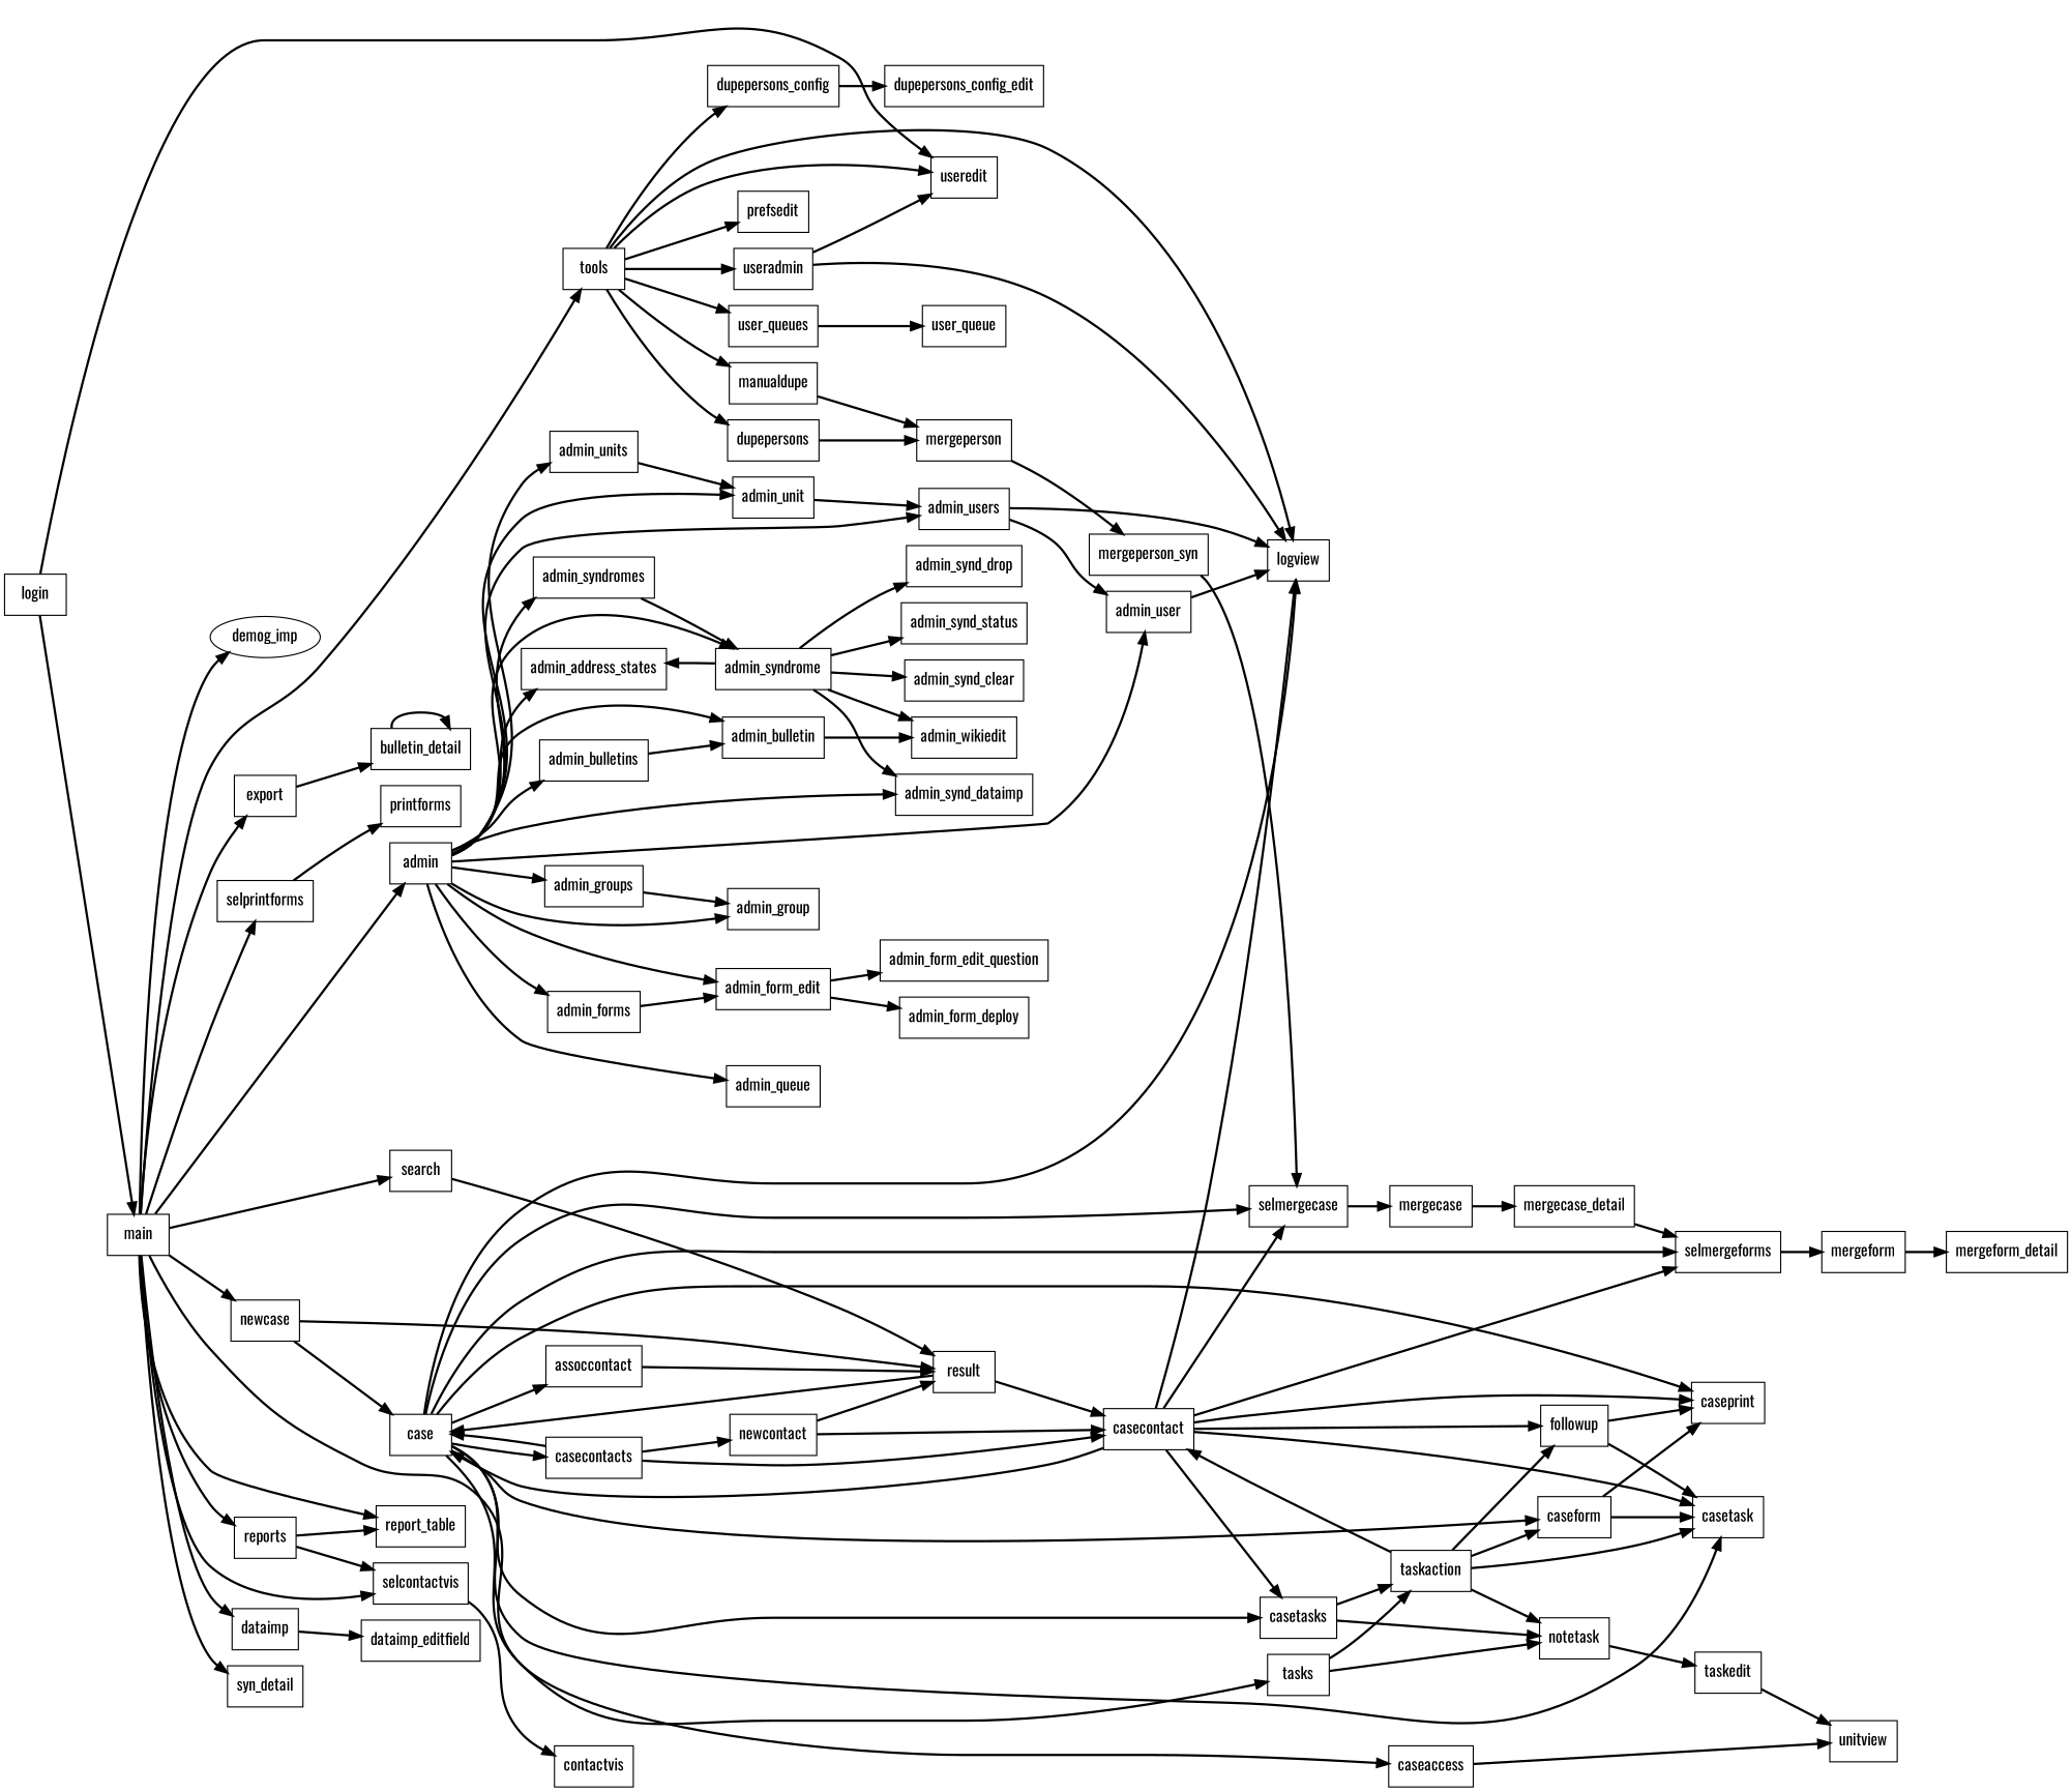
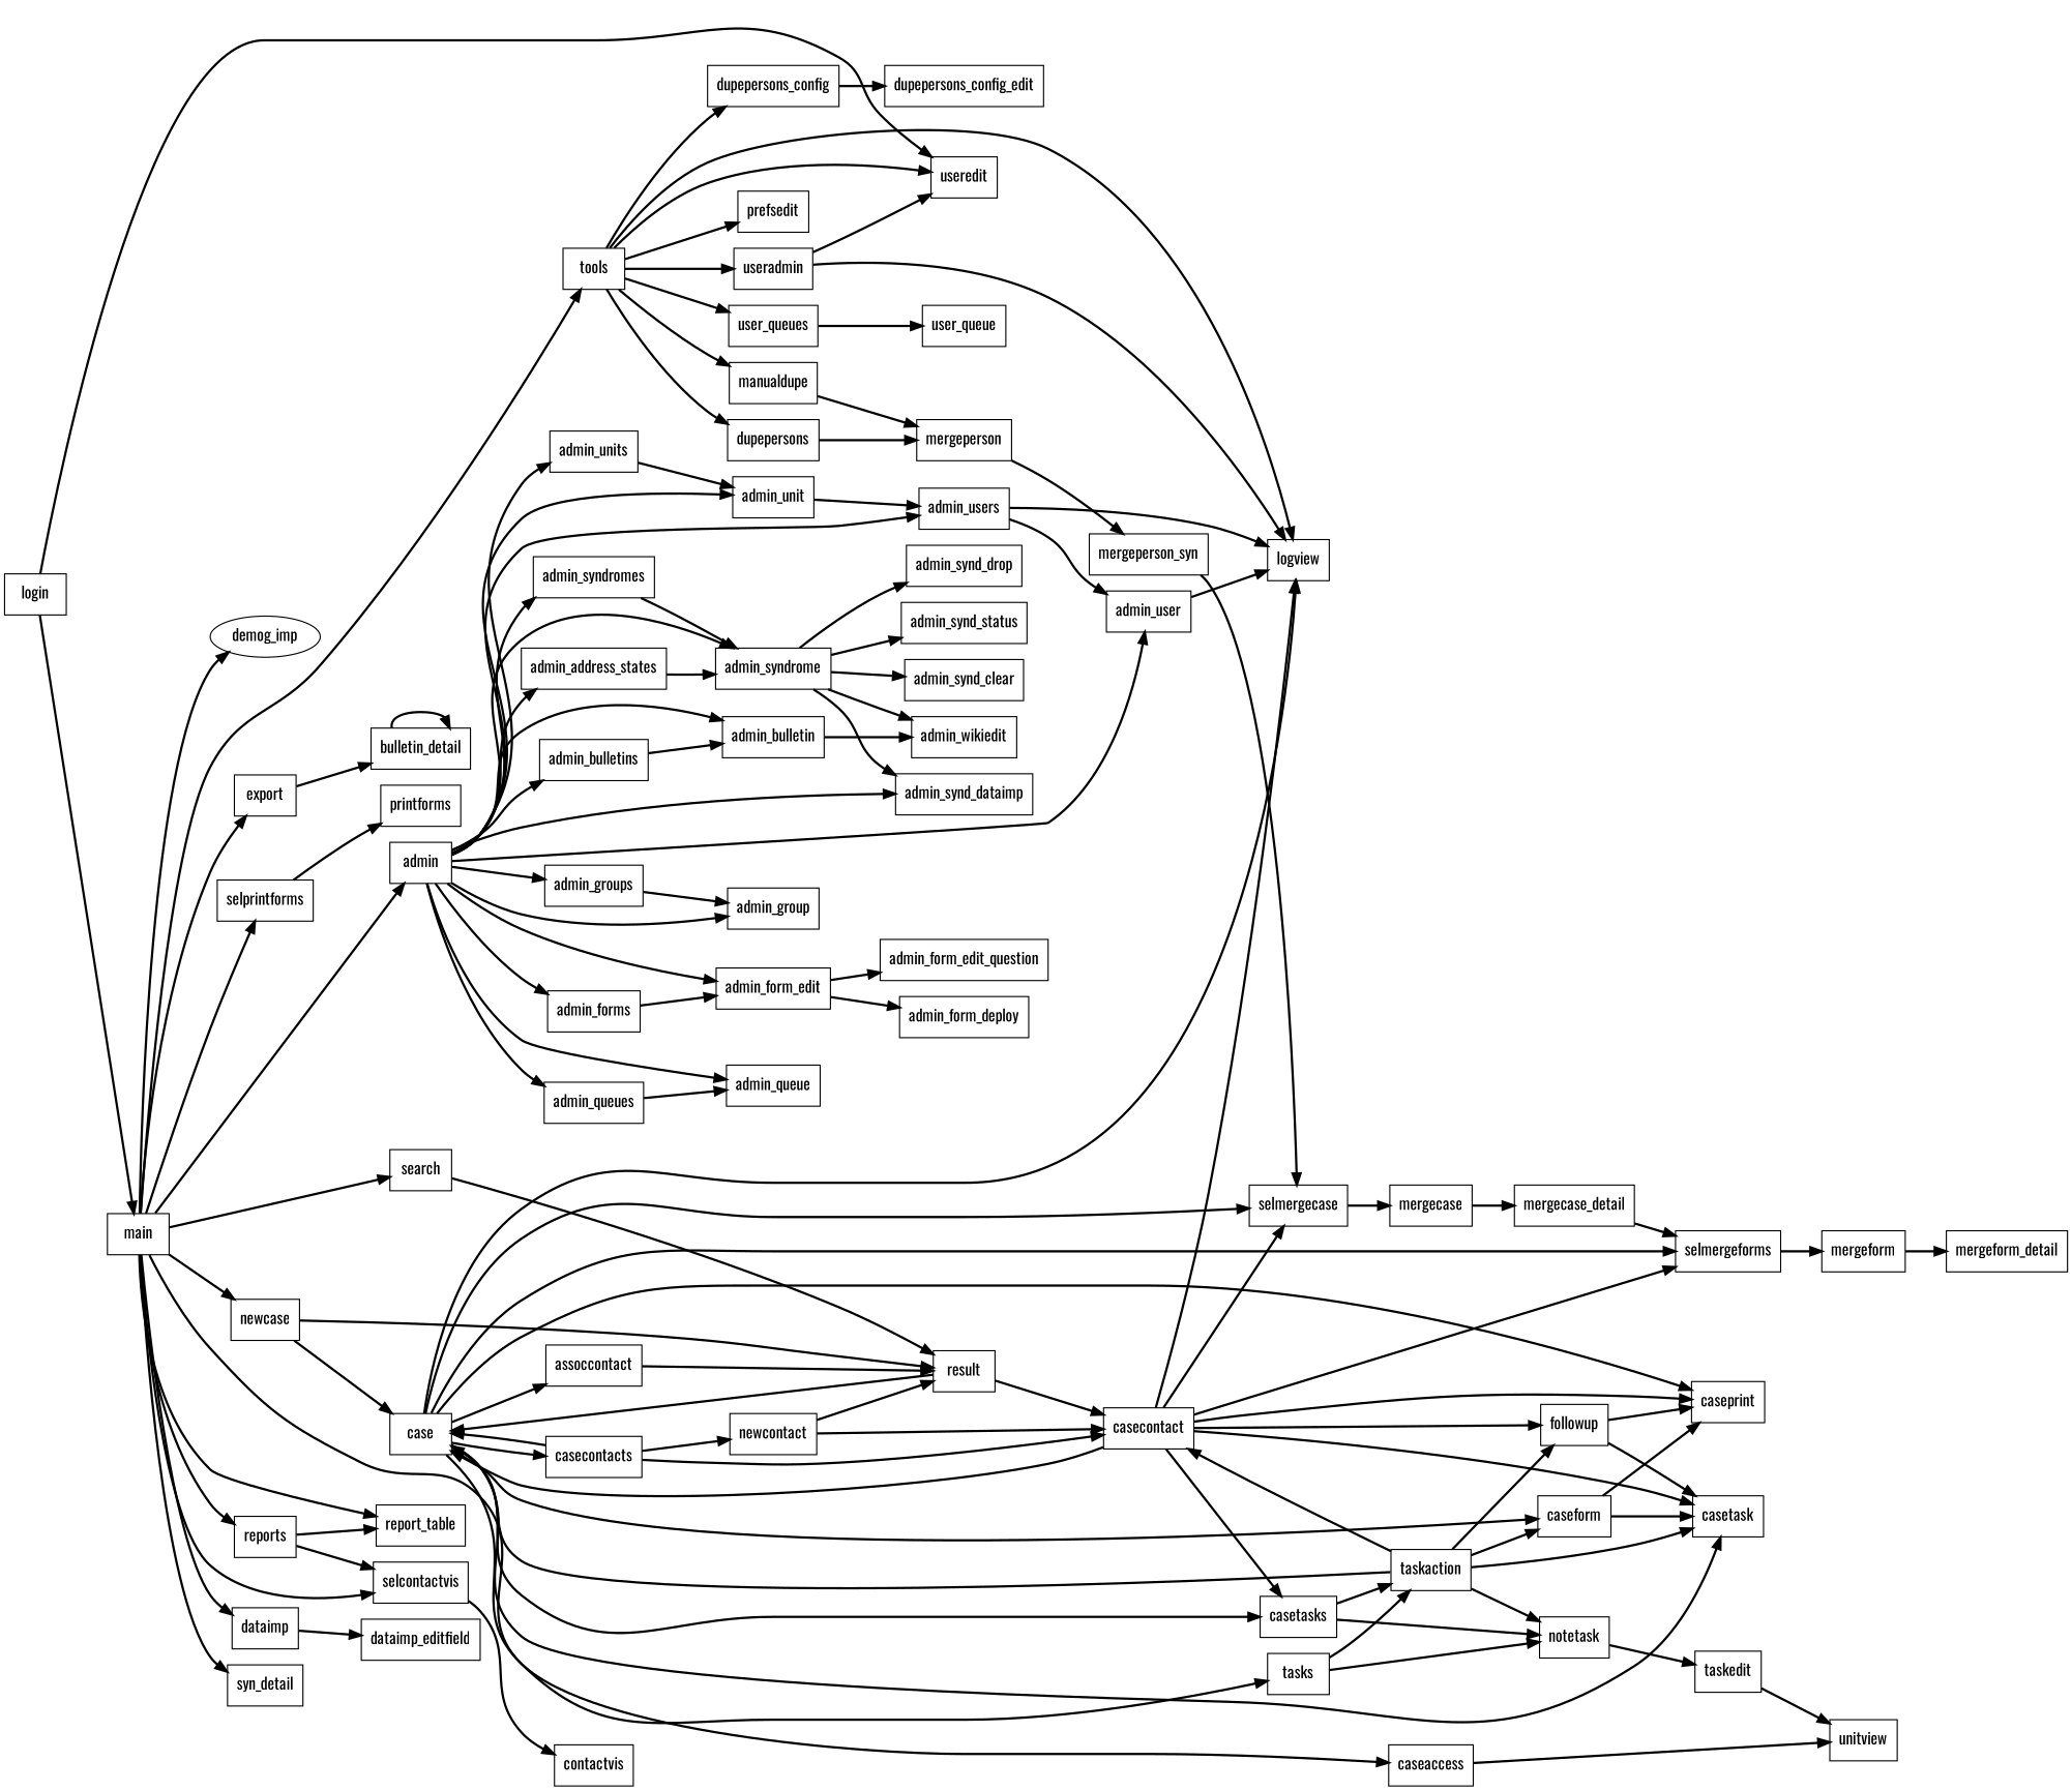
  digraph {
    fontname=Oswald
    mclimit=16
    nodesep=.2
    pack=true
    rankdir=LR
    splines=true
    node [fontname=Oswald shape=box]
    edge [fontname=Oswald style=bold weight=1]
    admin
    admin_address_states
    admin_bulletin
    admin_bulletins
    admin_form_edit
    admin_forms
    admin_group
    admin_groups
    admin_queue
+   admin_queues
    n11 [label=admin_synd_dataimp]
    admin_syndrome
    admin_syndromes
    admin_unit
    admin_units
    admin_user
    admin_users
    admin_wikiedit
    admin_form_deploy
    admin_form_edit_question
    admin_synd_clear
    admin_synd_drop
    admin_synd_status
    logview
    assoccontact
    result
    case
    casecontact
    bulletin_detail
    caseaccess
    casecontacts
    caseform
    caseprint
    casetask
    casetasks
    selmergecase
    selmergeforms
    unitview
    newcontact
    notetask
    taskaction
    mergecase
    mergeform
    followup
    taskedit
    dataimp
    dataimp_editfield
    dupepersons
    mergeperson
    n50 [label=mergeperson_syn]
    dupepersons_config
    dupepersons_config_edit
    export
    login
    main
    useredit
    newcase
    reports
    report_table
    search
    selcontactvis
    selprintforms
    syn_detail
    tasks
    tools
    demog_imp [shape=ellipse]
    contactvis
    printforms
    manualdupe
    prefsedit
    useradmin
    user_queues
    mergecase_detail
    mergeform_detail
    user_queue
    admin -> admin_address_states
    admin -> admin_bulletin
    admin -> admin_bulletins
    admin -> admin_form_edit
    admin -> admin_forms
    admin -> admin_group
    admin -> admin_groups
    admin -> admin_queue
+   admin -> admin_queues
    admin -> n11
    admin -> admin_syndrome
    admin -> admin_syndromes
    admin -> admin_unit
    admin -> admin_units
    admin -> admin_user
    admin -> admin_users
    admin_bulletin -> admin_wikiedit
    admin_bulletins -> admin_bulletin
    admin_form_edit -> admin_form_deploy
    admin_form_edit -> admin_form_edit_question
    admin_forms -> admin_form_edit
    admin_groups -> admin_group
-   admin_syndrome -> admin_address_states
+   admin_queues -> admin_queue
+   admin_address_states -> admin_syndrome
    admin_syndrome -> n11
    admin_syndrome -> admin_wikiedit
    admin_syndrome -> admin_synd_clear
    admin_syndrome -> admin_synd_drop
    admin_syndrome -> admin_synd_status
    admin_syndromes -> admin_syndrome
    admin_unit -> admin_users
    admin_units -> admin_unit
    admin_user -> logview
    admin_users -> admin_user
    admin_users -> logview
    assoccontact -> result
    result -> case
    result -> casecontact
    case -> logview
    case -> assoccontact
    case -> caseaccess
    case -> casecontacts
    case -> caseform
    case -> caseprint
    case -> casetask
    case -> casetasks
    case -> selmergecase
    case -> selmergeforms
    casecontact -> logview
    casecontact -> case
    casecontact -> caseprint
    casecontact -> casetask
    casecontact -> casetasks
    casecontact -> selmergecase
    casecontact -> selmergeforms
    casecontact -> followup
    bulletin_detail -> bulletin_detail
    caseaccess -> unitview
    casecontacts -> case
    casecontacts -> casecontact
    casecontacts -> newcontact
    caseform -> caseprint
    caseform -> casetask
    casetasks -> notetask
    casetasks -> taskaction
    selmergecase -> mergecase
    selmergeforms -> mergeform
    newcontact -> result
    newcontact -> casecontact
    notetask -> taskedit
+   taskaction -> case
    taskaction -> casecontact
    taskaction -> caseform
    taskaction -> casetask
    taskaction -> notetask
    taskaction -> followup
    mergecase -> mergecase_detail
    mergeform -> mergeform_detail
    followup -> caseprint
    followup -> casetask
    taskedit -> unitview
    dataimp -> dataimp_editfield
    dupepersons -> mergeperson
    mergeperson -> n50
    n50 -> selmergecase
    dupepersons_config -> dupepersons_config_edit
    export -> bulletin_detail
    login -> main
    login -> useredit
    main -> admin
    main -> dataimp
    main -> export
    main -> newcase
    main -> reports
    main -> report_table
    main -> search
    main -> selcontactvis
    main -> selprintforms
    main -> syn_detail
    main -> tasks
    main -> tools
    main -> demog_imp
    newcase -> result
    newcase -> case
    reports -> report_table
    reports -> selcontactvis
    search -> result
    selcontactvis -> contactvis
    selprintforms -> printforms
    tasks -> notetask
    tasks -> taskaction
    tools -> logview
    tools -> dupepersons
    tools -> dupepersons_config
    tools -> useredit
    tools -> manualdupe
    tools -> prefsedit
    tools -> useradmin
    tools -> user_queues
    manualdupe -> mergeperson
    useradmin -> logview
    useradmin -> useredit
    user_queues -> user_queue
    mergecase_detail -> selmergeforms
  }
